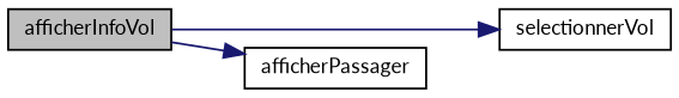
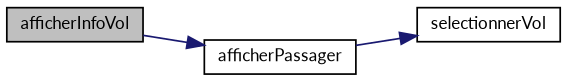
  digraph {
    fontname=Lato
    rankdir=LR
    node [color=black fillcolor=white fontname=Lato fontsize=10 shape=record style=filled]
    edge [color=midnightblue fontname=Lato fontsize=10 labelfontname=Helvetica labelfontsize=10 style=solid]
    n1 [fillcolor=grey75 fontcolor=black height=0.2 label=afficherInfoVol width=0.4]
    n2 [height=0.2 label=selectionnerVol width=0.4]
    n3 [height=0.2 label=afficherPassager width=0.4]
-   n1 -> n2
+   n3 -> n2
    n1 -> n3
  }
